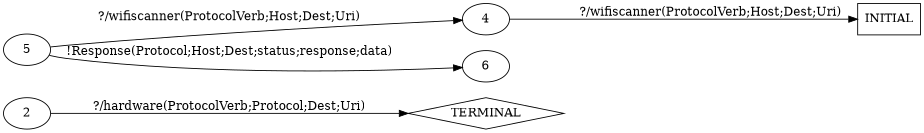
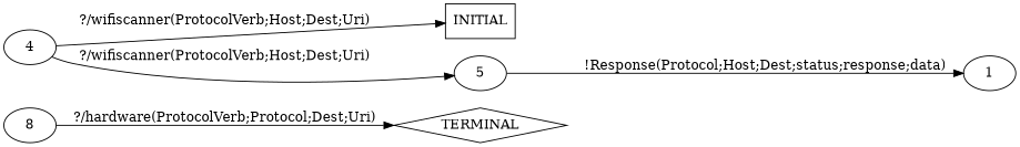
  digraph {
    rankdir=LR
    n1 [label=TERMINAL shape=diamond]
    n2 [label=INITIAL shape=box]
    n3 [label=4]
    n4 [label=5]
-   n5 [label=6]
-   n6 [label=2]
+   n5 [label=1]
+   n6 [label=8]
    n3 -> n2 [label="?/wifiscanner(ProtocolVerb;Host;Dest;Uri)"]
-   n4 -> n3 [label="?/wifiscanner(ProtocolVerb;Host;Dest;Uri)"]
+   n3 -> n4 [label="?/wifiscanner(ProtocolVerb;Host;Dest;Uri)"]
    n4 -> n5 [label="!Response(Protocol;Host;Dest;status;response;data)"]
    n6 -> n1 [label="?/hardware(ProtocolVerb;Protocol;Dest;Uri)"]
  }
